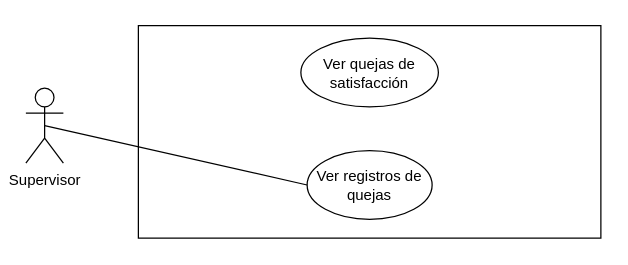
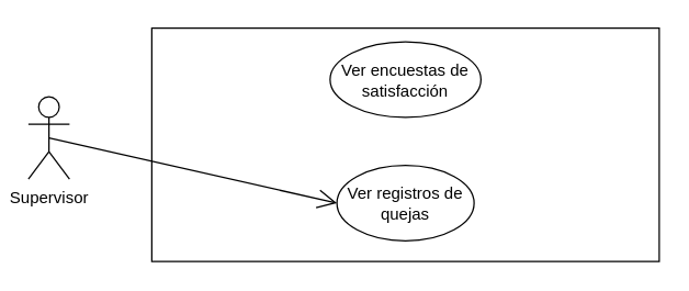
  <mxCell id="0" />
  <mxCell id="1" parent="0" />
  <mxCell id="2" value="Supervisor" style="shape=umlActor;verticalLabelPosition=bottom;verticalAlign=top;html=1;" parent="1" vertex="1"><mxGeometry x="20" y="70" width="30" height="60" as="geometry" /></mxCell>
  <mxCell id="3" value="" style="html=1;whiteSpace=wrap;" parent="1" vertex="1"><mxGeometry x="110" y="20" width="370" height="170" as="geometry" /></mxCell>
- <mxCell id="4" value="Ver quejas de satisfacción" style="ellipse;whiteSpace=wrap;html=1;" parent="1" vertex="1"><mxGeometry x="240" y="30" width="110" height="55" as="geometry" /></mxCell>
+ <mxCell id="4" value="Ver encuestas de satisfacción" style="ellipse;whiteSpace=wrap;html=1;" parent="1" vertex="1"><mxGeometry x="240" y="30" width="110" height="55" as="geometry" /></mxCell>
  <mxCell id="5" value="Ver registros de quejas" style="ellipse;whiteSpace=wrap;html=1;" parent="1" vertex="1"><mxGeometry x="245" y="120" width="100" height="55" as="geometry" /></mxCell>
- <mxCell id="6" value="" style="endArrow=none;endFill=1;endSize=12;html=1;rounded=0;exitX=0.5;exitY=0.5;exitDx=0;exitDy=0;exitPerimeter=0;entryX=0;entryY=0.5;entryDx=0;entryDy=0;" edge="1" parent="1" source="2" target="5"><mxGeometry width="160" relative="1" as="geometry"><mxPoint x="45" y="110" as="sourcePoint" /><mxPoint x="250" y="68" as="targetPoint" /></mxGeometry></mxCell>
+ <mxCell id="6" value="" style="endArrow=open;endFill=1;endSize=12;html=1;rounded=0;exitX=0.5;exitY=0.5;exitDx=0;exitDy=0;exitPerimeter=0;entryX=0;entryY=0.5;entryDx=0;entryDy=0;" edge="1" parent="1" source="2" target="5"><mxGeometry width="160" relative="1" as="geometry"><mxPoint x="45" y="110" as="sourcePoint" /><mxPoint x="250" y="68" as="targetPoint" /></mxGeometry></mxCell>
